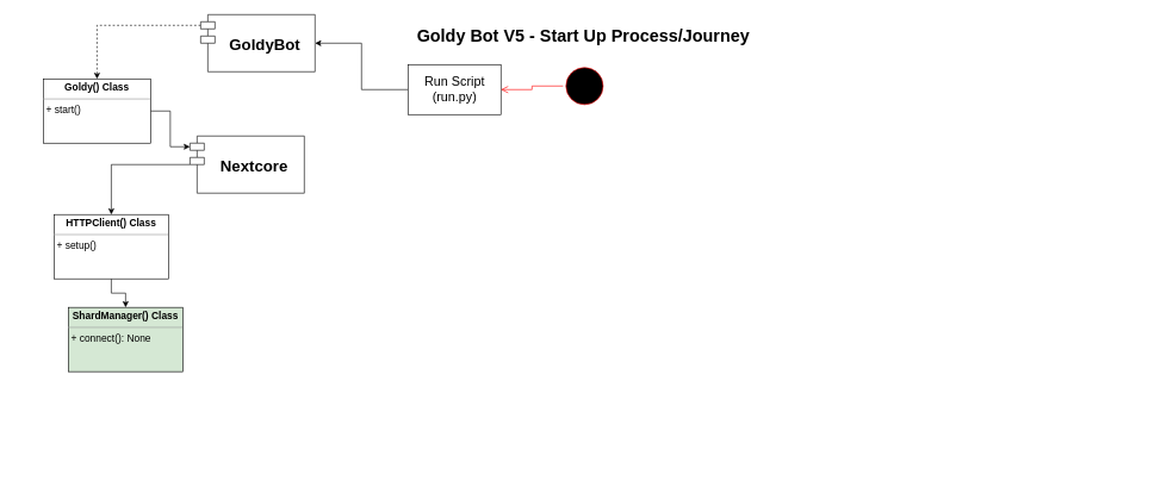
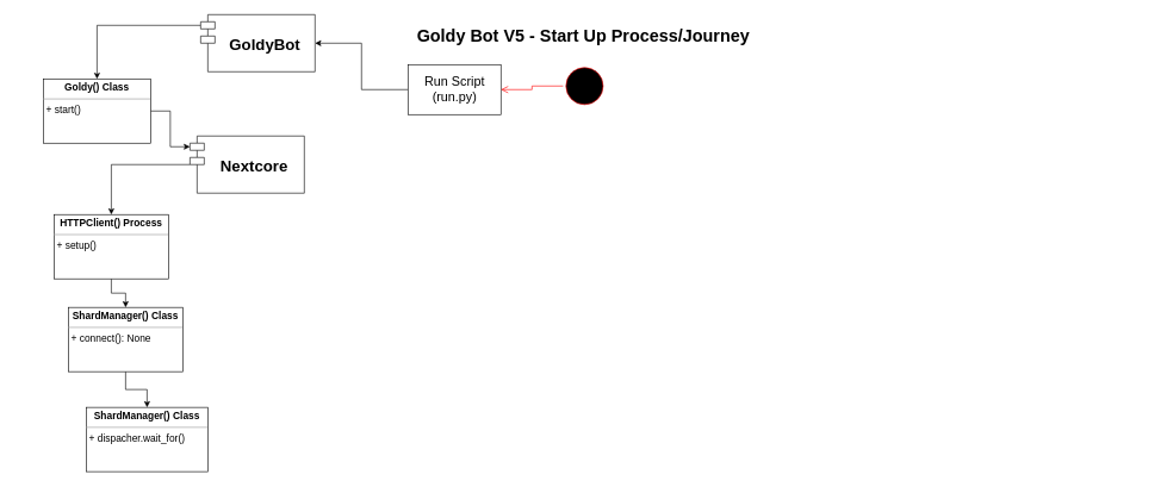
  <mxCell id="0" style=";html=1;" />
  <mxCell id="1" style=";html=1;" parent="0" />
  <mxCell id="2" value="Goldy Bot V5 - Start Up Process/Journey" style="text;strokeColor=none;fillColor=none;html=1;fontSize=24;fontStyle=1;verticalAlign=middle;align=center;" parent="1" vertex="1"><mxGeometry x="20" y="30" width="1590" height="40" as="geometry" /></mxCell>
  <mxCell id="3" style="edgeStyle=orthogonalEdgeStyle;rounded=0;orthogonalLoop=1;jettySize=auto;html=1;entryX=0;entryY=0;entryDx=0;entryDy=15;entryPerimeter=0;fontSize=22;" edge="1" parent="1" source="4" target="8"><mxGeometry relative="1" as="geometry" /></mxCell>
  <mxCell id="4" value="&lt;p style=&quot;margin: 4px 0px 0px; text-align: center; font-size: 14px;&quot;&gt;&lt;b style=&quot;&quot;&gt;&lt;font style=&quot;font-size: 14px;&quot;&gt;Goldy() Class&lt;/font&gt;&lt;/b&gt;&lt;/p&gt;&lt;hr style=&quot;font-size: 14px;&quot; size=&quot;1&quot;&gt;&lt;p style=&quot;margin: 0px 0px 0px 4px; font-size: 14px;&quot;&gt;&lt;font style=&quot;font-size: 14px;&quot;&gt;+ start()&lt;/font&gt;&lt;/p&gt;" style="verticalAlign=top;align=left;overflow=fill;fontSize=12;fontFamily=Helvetica;html=1;" vertex="1" parent="1"><mxGeometry x="60" y="110" width="150" height="90" as="geometry" /></mxCell>
  <mxCell id="5" style="edgeStyle=orthogonalEdgeStyle;rounded=0;orthogonalLoop=1;jettySize=auto;html=1;entryX=1;entryY=0.5;entryDx=0;entryDy=0;fontSize=22;" edge="1" parent="1" source="6" target="16"><mxGeometry relative="1" as="geometry" /></mxCell>
  <mxCell id="6" value="&lt;font style=&quot;font-size: 18px;&quot;&gt;Run Script&lt;br&gt;(run.py)&lt;/font&gt;" style="html=1;" vertex="1" parent="1"><mxGeometry x="570" y="90" width="130" height="70" as="geometry" /></mxCell>
  <mxCell id="7" style="edgeStyle=orthogonalEdgeStyle;rounded=0;orthogonalLoop=1;jettySize=auto;html=1;fontSize=22;" edge="1" parent="1" source="8" target="10"><mxGeometry relative="1" as="geometry" /></mxCell>
  <mxCell id="8" value="Nextcore" style="shape=module;align=left;spacingLeft=20;align=center;verticalAlign=middle;fontSize=22;fontStyle=1" vertex="1" parent="1"><mxGeometry x="265" y="190" width="160" height="80" as="geometry" /></mxCell>
  <mxCell id="9" style="edgeStyle=orthogonalEdgeStyle;rounded=0;orthogonalLoop=1;jettySize=auto;html=1;fontSize=22;" edge="1" parent="1" source="10" target="14"><mxGeometry relative="1" as="geometry" /></mxCell>
- <mxCell id="10" value="&lt;p style=&quot;margin: 4px 0px 0px; text-align: center; font-size: 14px;&quot;&gt;&lt;b style=&quot;&quot;&gt;&lt;font style=&quot;font-size: 14px;&quot;&gt;HTTPClient() Class&lt;/font&gt;&lt;/b&gt;&lt;/p&gt;&lt;hr style=&quot;font-size: 14px;&quot; size=&quot;1&quot;&gt;&lt;p style=&quot;margin: 0px 0px 0px 4px; font-size: 14px;&quot;&gt;&lt;font style=&quot;font-size: 14px;&quot;&gt;+&amp;nbsp;setup&lt;span style=&quot;background-color: initial;&quot;&gt;()&lt;/span&gt;&lt;/font&gt;&lt;/p&gt;" style="verticalAlign=top;align=left;overflow=fill;fontSize=12;fontFamily=Helvetica;html=1;" vertex="1" parent="1"><mxGeometry x="75" y="300" width="160" height="90" as="geometry" /></mxCell>
+ <mxCell id="10" value="&lt;p style=&quot;margin: 4px 0px 0px; text-align: center; font-size: 14px;&quot;&gt;&lt;b style=&quot;&quot;&gt;&lt;font style=&quot;font-size: 14px;&quot;&gt;HTTPClient() Process&lt;/font&gt;&lt;/b&gt;&lt;/p&gt;&lt;hr style=&quot;font-size: 14px;&quot; size=&quot;1&quot;&gt;&lt;p style=&quot;margin: 0px 0px 0px 4px; font-size: 14px;&quot;&gt;&lt;font style=&quot;font-size: 14px;&quot;&gt;+&amp;nbsp;setup&lt;span style=&quot;background-color: initial;&quot;&gt;()&lt;/span&gt;&lt;/font&gt;&lt;/p&gt;" style="verticalAlign=top;align=left;overflow=fill;fontSize=12;fontFamily=Helvetica;html=1;" vertex="1" parent="1"><mxGeometry x="75" y="300" width="160" height="90" as="geometry" /></mxCell>
  <mxCell id="11" value="" style="ellipse;html=1;shape=startState;fillColor=#000000;strokeColor=#ff0000;fontSize=22;" vertex="1" parent="1"><mxGeometry x="787" y="90" width="60" height="60" as="geometry" /></mxCell>
  <mxCell id="12" value="" style="edgeStyle=orthogonalEdgeStyle;html=1;verticalAlign=bottom;endArrow=open;endSize=8;strokeColor=#ff0000;rounded=0;fontSize=22;" edge="1" source="11" parent="1" target="6"><mxGeometry relative="1" as="geometry"><mxPoint x="780" y="230" as="targetPoint" /></mxGeometry></mxCell>
- <mxCell id="14" value="&lt;p style=&quot;margin: 4px 0px 0px; text-align: center; font-size: 14px;&quot;&gt;&lt;b style=&quot;&quot;&gt;&lt;font style=&quot;font-size: 14px;&quot;&gt;ShardManager() Class&lt;/font&gt;&lt;/b&gt;&lt;/p&gt;&lt;hr style=&quot;font-size: 14px;&quot; size=&quot;1&quot;&gt;&lt;p style=&quot;margin: 0px 0px 0px 4px; font-size: 14px;&quot;&gt;&lt;font style=&quot;font-size: 14px;&quot;&gt;+ connect&lt;span style=&quot;background-color: initial;&quot;&gt;(): None&lt;/span&gt;&lt;/font&gt;&lt;/p&gt;" style="verticalAlign=top;align=left;overflow=fill;fontSize=12;fontFamily=Helvetica;html=1;fillColor=#d5e8d4;" vertex="1" parent="1"><mxGeometry x="95" y="430" width="160" height="90" as="geometry" /></mxCell>
- <mxCell id="15" style="edgeStyle=orthogonalEdgeStyle;rounded=0;orthogonalLoop=1;jettySize=auto;html=1;exitX=0;exitY=0;exitDx=0;exitDy=15;exitPerimeter=0;entryX=0.5;entryY=0;entryDx=0;entryDy=0;fontSize=14;dashed=1;" edge="1" parent="1" source="16" target="4"><mxGeometry relative="1" as="geometry" /></mxCell>
+ <mxCell id="13" style="edgeStyle=orthogonalEdgeStyle;rounded=0;orthogonalLoop=1;jettySize=auto;html=1;fontSize=22;" edge="1" parent="1" source="14" target="17"><mxGeometry relative="1" as="geometry" /></mxCell>
+ <mxCell id="14" value="&lt;p style=&quot;margin: 4px 0px 0px; text-align: center; font-size: 14px;&quot;&gt;&lt;b style=&quot;&quot;&gt;&lt;font style=&quot;font-size: 14px;&quot;&gt;ShardManager() Class&lt;/font&gt;&lt;/b&gt;&lt;/p&gt;&lt;hr style=&quot;font-size: 14px;&quot; size=&quot;1&quot;&gt;&lt;p style=&quot;margin: 0px 0px 0px 4px; font-size: 14px;&quot;&gt;&lt;font style=&quot;font-size: 14px;&quot;&gt;+ connect&lt;span style=&quot;background-color: initial;&quot;&gt;(): None&lt;/span&gt;&lt;/font&gt;&lt;/p&gt;" style="verticalAlign=top;align=left;overflow=fill;fontSize=12;fontFamily=Helvetica;html=1;" vertex="1" parent="1"><mxGeometry x="95" y="430" width="160" height="90" as="geometry" /></mxCell>
+ <mxCell id="15" style="edgeStyle=orthogonalEdgeStyle;rounded=0;orthogonalLoop=1;jettySize=auto;html=1;exitX=0;exitY=0;exitDx=0;exitDy=15;exitPerimeter=0;entryX=0.5;entryY=0;entryDx=0;entryDy=0;fontSize=14;" edge="1" parent="1" source="16" target="4"><mxGeometry relative="1" as="geometry" /></mxCell>
  <mxCell id="16" value="GoldyBot" style="shape=module;align=left;spacingLeft=20;align=center;verticalAlign=middle;fontSize=22;fontStyle=1" vertex="1" parent="1"><mxGeometry x="280" y="20" width="160" height="80" as="geometry" /></mxCell>
+ <mxCell id="17" value="&lt;p style=&quot;margin: 4px 0px 0px; text-align: center; font-size: 14px;&quot;&gt;&lt;b style=&quot;&quot;&gt;&lt;font style=&quot;font-size: 14px;&quot;&gt;ShardManager() Class&lt;/font&gt;&lt;/b&gt;&lt;/p&gt;&lt;hr style=&quot;font-size: 14px;&quot; size=&quot;1&quot;&gt;&lt;p style=&quot;margin: 0px 0px 0px 4px; font-size: 14px;&quot;&gt;&lt;font style=&quot;font-size: 14px;&quot;&gt;+&amp;nbsp;dispacher.wait_for()&lt;/font&gt;&lt;/p&gt;" style="verticalAlign=top;align=left;overflow=fill;fontSize=12;fontFamily=Helvetica;html=1;" vertex="1" parent="1"><mxGeometry x="120" y="570" width="170" height="90" as="geometry" /></mxCell>
